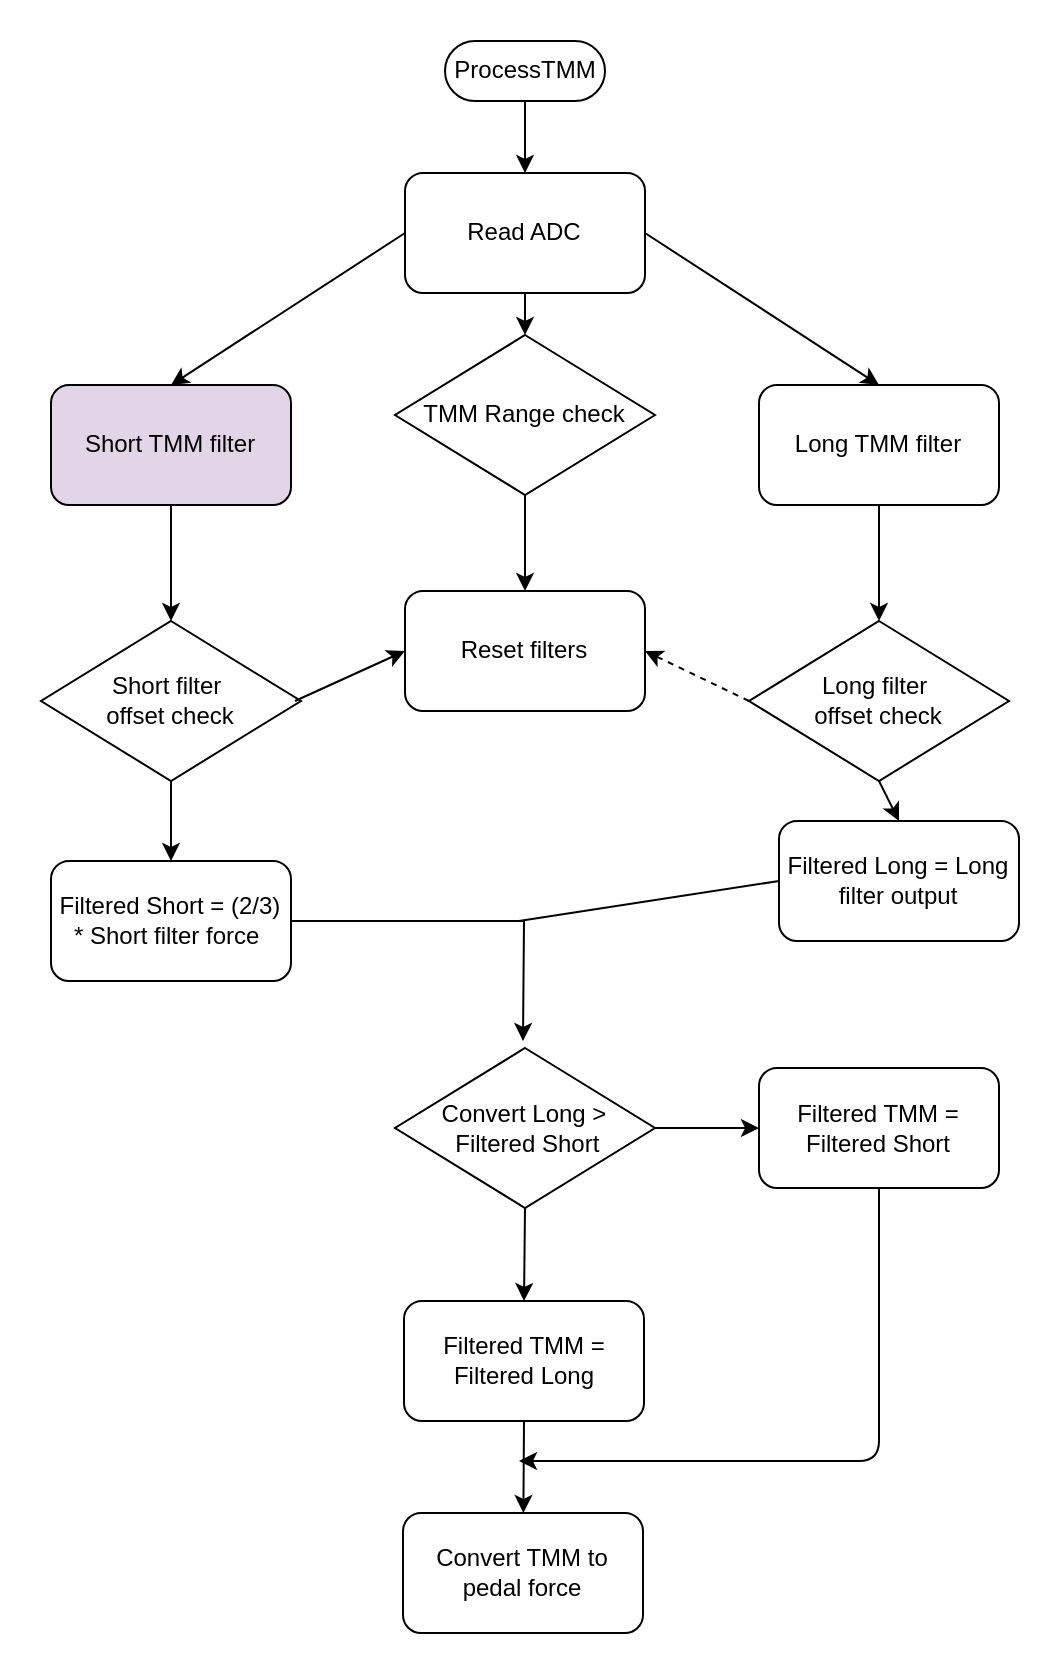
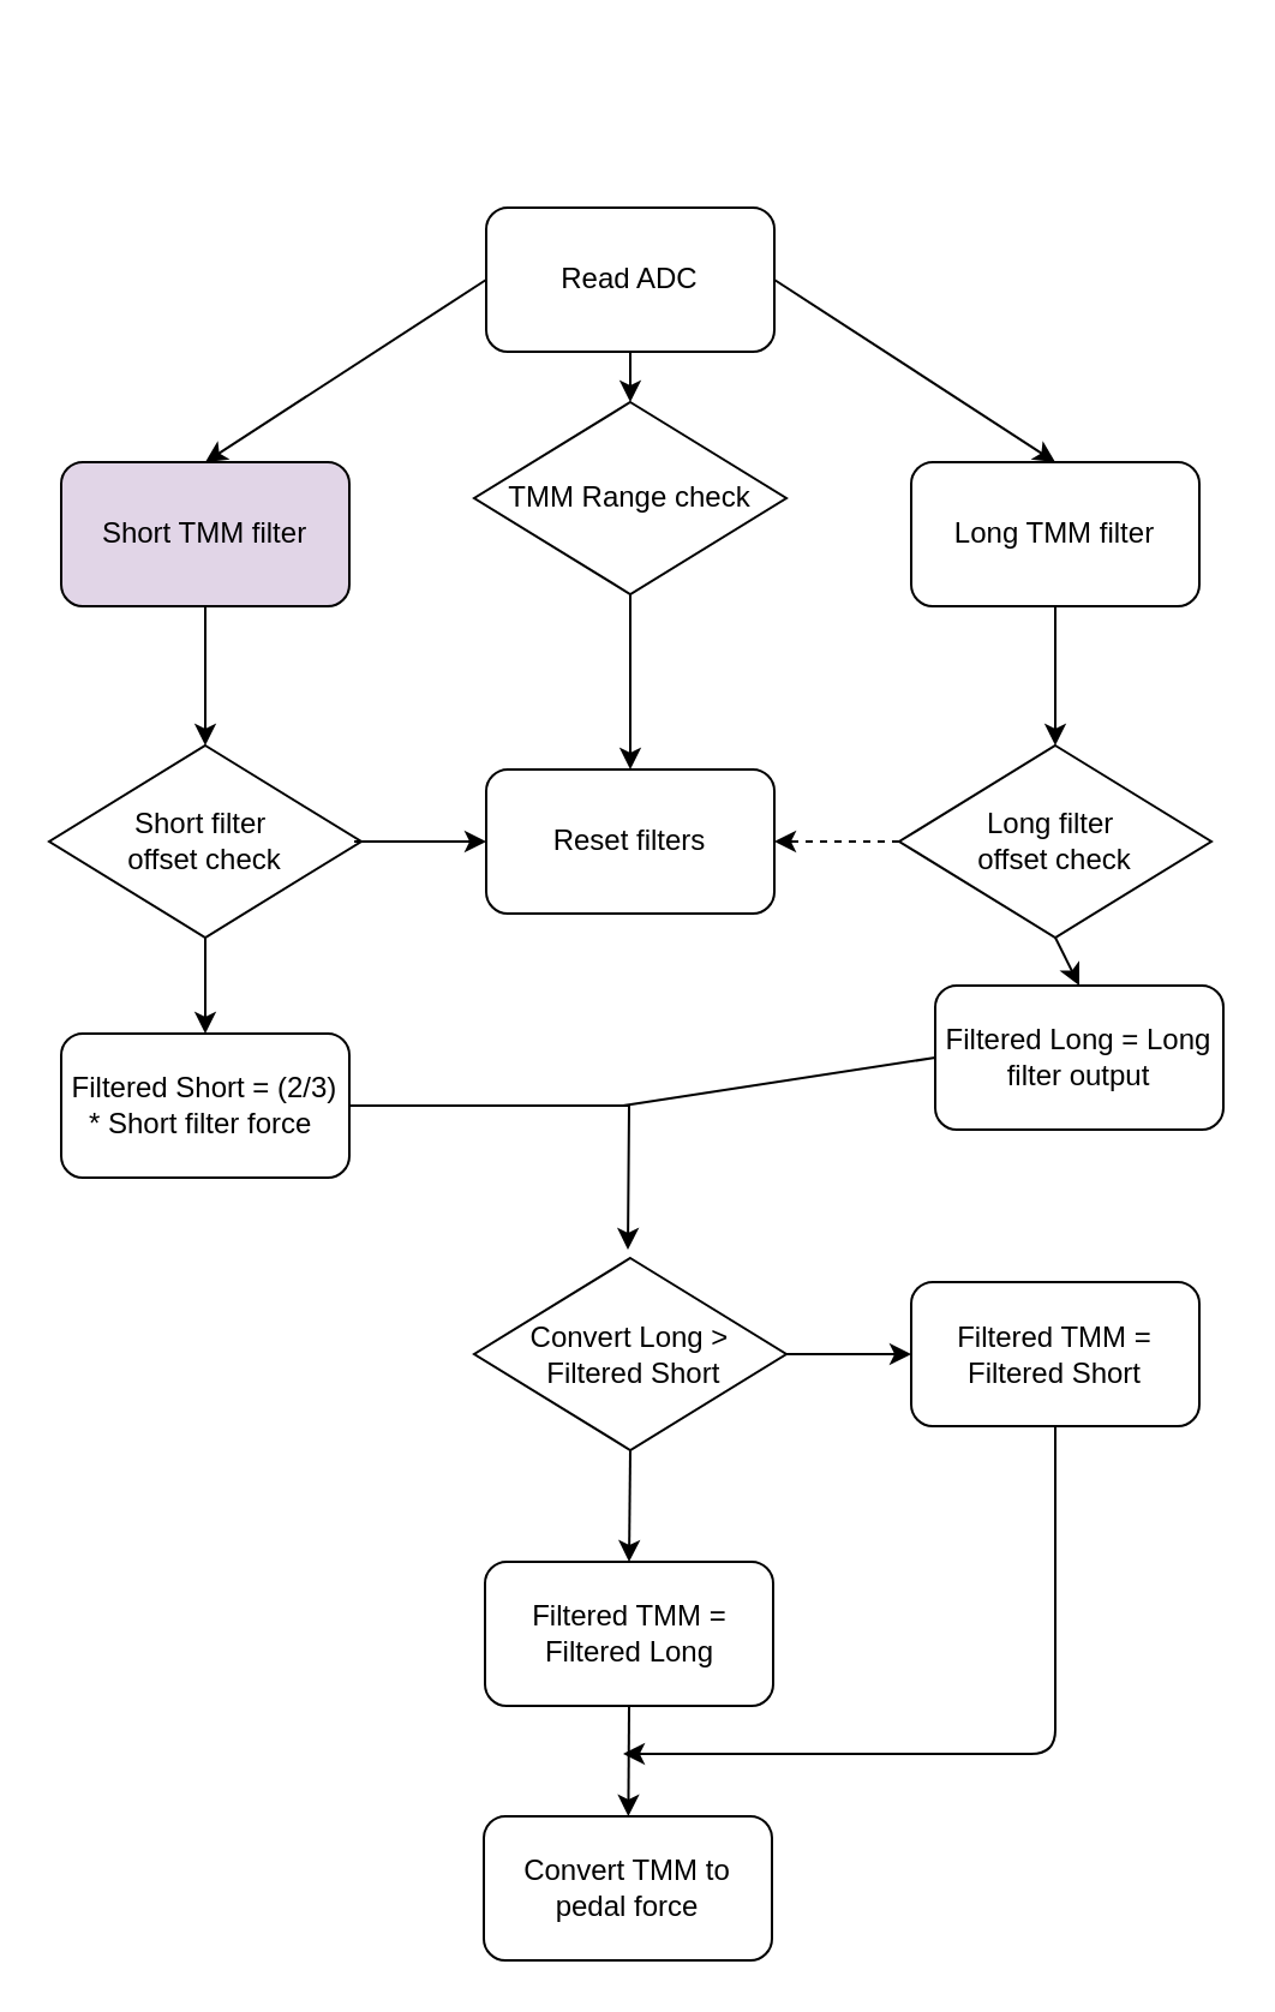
  <mxCell id="0" />
  <mxCell id="1" parent="0" />
- <mxCell id="2" value="ProcessTMM" parent="1" style="html=1;dashed=0;whitespace=wrap;shape=mxgraph.dfd.start" vertex="1"><mxGeometry as="geometry" height="30" width="80" x="222" y="20" /></mxCell>
  <mxCell id="3" value="Read ADC" parent="1" style="rounded=1;whiteSpace=wrap;html=1;" vertex="1"><mxGeometry as="geometry" height="60" width="120" x="202" y="86" /></mxCell>
  <mxCell id="4" value="Short TMM filter" parent="1" style="rounded=1;whiteSpace=wrap;html=1;fillColor=#e1d5e7;" vertex="1"><mxGeometry as="geometry" height="60" width="120" x="25" y="192" /></mxCell>
  <mxCell id="5" value="Long TMM filter" parent="1" style="rounded=1;whiteSpace=wrap;html=1;" vertex="1"><mxGeometry as="geometry" height="60" width="120" x="379" y="192" /></mxCell>
  <mxCell id="6" value="TMM Range check" parent="1" style="rhombus;whiteSpace=wrap;html=1;" vertex="1"><mxGeometry x="197" y="167" as="geometry" height="80" width="130" /></mxCell>
  <mxCell id="7" value="" parent="1" style="endArrow=classic;html=1;exitX=0.5;exitY=1;exitDx=0;exitDy=0;entryX=0.5;entryY=0;entryDx=0;entryDy=0;" edge="1" source="3" target="6"><mxGeometry as="geometry" height="50" width="50" relative="1"><mxPoint as="sourcePoint" x="29" y="330" /><mxPoint as="targetPoint" x="79" y="280" /></mxGeometry></mxCell>
  <mxCell id="8" value="" parent="1" style="endArrow=classic;html=1;entryX=0.5;entryY=0;entryDx=0;entryDy=0;" edge="1" target="5"><mxGeometry as="geometry" height="50" width="50" relative="1"><mxPoint as="sourcePoint" x="322" y="116" /><mxPoint as="targetPoint" x="372" y="66" /></mxGeometry></mxCell>
  <mxCell id="9" value="" parent="1" style="endArrow=classic;html=1;exitX=0;exitY=0.5;exitDx=0;exitDy=0;entryX=0.5;entryY=0;entryDx=0;entryDy=0;" edge="1" source="3" target="4"><mxGeometry as="geometry" height="50" width="50" relative="1"><mxPoint as="sourcePoint" x="29" y="330" /><mxPoint as="targetPoint" x="79" y="280" /></mxGeometry></mxCell>
  <mxCell id="10" value="" parent="1" style="endArrow=classic;html=1;exitX=0.5;exitY=1;exitDx=0;exitDy=0;entryX=0.5;entryY=0;entryDx=0;entryDy=0;" edge="1" source="6" target="11"><mxGeometry as="geometry" height="50" width="50" relative="1"><mxPoint as="sourcePoint" x="29" y="330" /><mxPoint as="targetPoint" x="262" y="310" /></mxGeometry></mxCell>
- <mxCell id="11" value="Reset filters" parent="1" style="rounded=1;whiteSpace=wrap;html=1;" vertex="1"><mxGeometry x="202" y="295" as="geometry" height="60" width="120" /></mxCell>
+ <mxCell id="11" value="Reset filters" parent="1" style="rounded=1;whiteSpace=wrap;html=1;" vertex="1"><mxGeometry as="geometry" height="60" width="120" x="202" y="320" /></mxCell>
  <mxCell id="12" value="" parent="1" style="endArrow=classic;html=1;exitX=0.5;exitY=1;exitDx=0;exitDy=0;entryX=0.5;entryY=0;entryDx=0;entryDy=0;" edge="1" source="4"><mxGeometry as="geometry" height="50" width="50" relative="1"><mxPoint as="sourcePoint" x="-101" y="440" /><mxPoint as="targetPoint" x="85" y="310" /></mxGeometry></mxCell>
  <mxCell id="13" value="" parent="1" style="endArrow=classic;html=1;exitX=0.5;exitY=1;exitDx=0;exitDy=0;entryX=0.5;entryY=0;entryDx=0;entryDy=0;" edge="1" source="5"><mxGeometry as="geometry" height="50" width="50" relative="1"><mxPoint as="sourcePoint" x="-101" y="440" /><mxPoint as="targetPoint" x="439" y="310" /></mxGeometry></mxCell>
  <mxCell id="14" parent="1" style="edgeStyle=orthogonalEdgeStyle;rounded=0;orthogonalLoop=1;jettySize=auto;html=1;exitX=0.5;exitY=1;exitDx=0;exitDy=0;entryX=0.5;entryY=0;entryDx=0;entryDy=0;" edge="1" source="15" target="25"><mxGeometry as="geometry" relative="1" /></mxCell>
  <mxCell id="15" value="Short filter&amp;nbsp;&lt;br&gt;offset check" parent="1" style="rhombus;whiteSpace=wrap;html=1;" vertex="1"><mxGeometry as="geometry" height="80" width="130" x="20" y="310" /></mxCell>
  <mxCell id="16" value="Long filter&amp;nbsp;&lt;br&gt;offset check" parent="1" style="rhombus;whiteSpace=wrap;html=1;" vertex="1"><mxGeometry as="geometry" height="80" width="130" x="374" y="310" /></mxCell>
  <mxCell id="17" value="" parent="1" style="endArrow=classic;html=1;entryX=0;entryY=0.5;entryDx=0;entryDy=0;" edge="1" target="11"><mxGeometry as="geometry" height="50" width="50" relative="1"><mxPoint as="sourcePoint" x="147" y="350" /><mxPoint as="targetPoint" x="197" y="300" /></mxGeometry></mxCell>
  <mxCell id="18" value="" parent="1" style="endArrow=classic;html=1;exitX=0;exitY=0.5;exitDx=0;exitDy=0;entryX=1;entryY=0.5;entryDx=0;entryDy=0;dashed=1;" edge="1" source="16" target="11"><mxGeometry as="geometry" height="50" width="50" relative="1"><mxPoint as="sourcePoint" x="-101" y="460" /><mxPoint as="targetPoint" x="-51" y="410" /></mxGeometry></mxCell>
  <mxCell id="19" value="Convert Long &amp;gt;&lt;br&gt;&amp;nbsp;Filtered Short" parent="1" style="rhombus;whiteSpace=wrap;html=1;" vertex="1"><mxGeometry as="geometry" height="80" width="130" x="197" y="523.5" /></mxCell>
  <mxCell id="20" value="Filtered Long = Long filter output" parent="1" style="rounded=1;whiteSpace=wrap;html=1;" vertex="1"><mxGeometry x="389" y="410" as="geometry" height="60" width="120" /></mxCell>
  <mxCell id="21" value="Filtered TMM = Filtered Short" parent="1" style="rounded=1;whiteSpace=wrap;html=1;" vertex="1"><mxGeometry as="geometry" height="60" width="120" x="379" y="533.5" /></mxCell>
  <mxCell id="22" value="" parent="1" style="endArrow=classic;html=1;exitX=0.5;exitY=1;exitDx=0;exitDy=0;entryX=0.5;entryY=0;entryDx=0;entryDy=0;" edge="1" source="16" target="20"><mxGeometry as="geometry" height="50" width="50" relative="1"><mxPoint as="sourcePoint" x="-101" y="680" /><mxPoint as="targetPoint" x="-51" y="630" /></mxGeometry></mxCell>
- <mxCell id="23" value="" parent="1" style="endArrow=classic;html=1;exitX=0.5;exitY=0.5;exitDx=0;exitDy=15;exitPerimeter=0;entryX=0.5;entryY=0;entryDx=0;entryDy=0;" edge="1" source="2" target="3"><mxGeometry as="geometry" height="50" width="50" relative="1"><mxPoint as="sourcePoint" x="-101" y="680" /><mxPoint as="targetPoint" x="-51" y="630" /></mxGeometry></mxCell>
  <mxCell id="24" value="" parent="1" style="edgeStyle=orthogonalEdgeStyle;rounded=0;orthogonalLoop=1;jettySize=auto;html=1;" edge="1" source="25"><mxGeometry as="geometry" relative="1"><mxPoint as="targetPoint" x="261" y="520" /></mxGeometry></mxCell>
  <mxCell id="25" value="Filtered Short = (2/3) * Short filter force&amp;nbsp;" parent="1" style="rounded=1;whiteSpace=wrap;html=1;" vertex="1"><mxGeometry as="geometry" height="60" width="120" x="25" y="430" /></mxCell>
  <mxCell id="26" value="" parent="1" style="endArrow=none;html=1;exitX=0;exitY=0.5;exitDx=0;exitDy=0;" edge="1" source="20"><mxGeometry as="geometry" height="50" width="50" relative="1"><mxPoint as="sourcePoint" x="19" y="820" /><mxPoint as="targetPoint" x="259" y="460" /></mxGeometry></mxCell>
  <mxCell id="27" value="Filtered TMM = Filtered Long" parent="1" style="rounded=1;whiteSpace=wrap;html=1;" vertex="1"><mxGeometry as="geometry" height="60" width="120" x="201.5" y="650" /></mxCell>
  <mxCell id="28" value="" parent="1" style="endArrow=classic;html=1;exitX=0.5;exitY=1;exitDx=0;exitDy=0;entryX=0.5;entryY=0;entryDx=0;entryDy=0;" edge="1" source="19" target="27"><mxGeometry as="geometry" height="50" width="50" relative="1"><mxPoint as="sourcePoint" x="19" y="780" /><mxPoint as="targetPoint" x="69" y="730" /></mxGeometry></mxCell>
  <mxCell id="29" value="" parent="1" style="endArrow=classic;html=1;exitX=1;exitY=0.5;exitDx=0;exitDy=0;entryX=0;entryY=0.5;entryDx=0;entryDy=0;" edge="1" source="19" target="21"><mxGeometry as="geometry" height="50" width="50" relative="1"><mxPoint as="sourcePoint" x="19" y="780" /><mxPoint as="targetPoint" x="69" y="730" /></mxGeometry></mxCell>
  <mxCell id="30" value="Convert TMM to pedal force" parent="1" style="rounded=1;whiteSpace=wrap;html=1;" vertex="1"><mxGeometry as="geometry" height="60" width="120" x="201" y="756" /></mxCell>
  <mxCell id="31" value="" parent="1" style="endArrow=classic;html=1;exitX=0.5;exitY=1;exitDx=0;exitDy=0;" edge="1" source="27" target="30"><mxGeometry as="geometry" height="50" width="50" relative="1"><mxPoint as="sourcePoint" x="19" y="890" /><mxPoint as="targetPoint" x="69" y="840" /></mxGeometry></mxCell>
  <mxCell id="32" value="" parent="1" style="endArrow=classic;html=1;exitX=0.5;exitY=1;exitDx=0;exitDy=0;" edge="1" source="21"><mxGeometry as="geometry" height="50" width="50" relative="1"><mxPoint as="sourcePoint" x="19" y="890" /><mxPoint as="targetPoint" x="259" y="730" /><Array as="points"><mxPoint x="439" y="730" /></Array></mxGeometry></mxCell>
